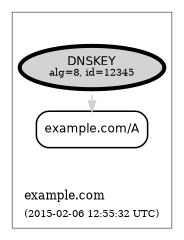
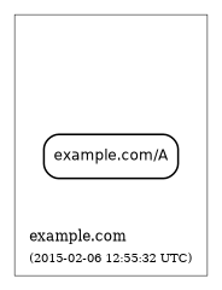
  digraph {
    compound=true
    rankdir=BT
    ranksep=0.3
    node [penwidth=1.5 shape=point style=invis]
    edge [penwidth=1.5 style=invis]
    "cluster_example.com_top"
    "cluster_example.com_bottom"
-   n3 [color="#000000" fillcolor=lightgray label=<<FONT POINT-SIZE="12" FACE="Helvetica">DNSKEY</FONT><BR/><FONT POINT-SIZE="10">alg=8, id=12345</FONT>> penwidth=4.0 shape=ellipse style=filled]
    n4 [color="#000000" fillcolor="#ffffff" label=<<FONT POINT-SIZE="12" FACE="Helvetica">example.com/A</FONT>> shape=rectangle style="rounded,filled"]
    subgraph cluster_1 {
      label=<<TABLE BORDER="0"><TR><TD ALIGN="LEFT"><FONT POINT-SIZE="12">example.com</FONT></TD></TR><TR><TD ALIGN="LEFT"><FONT POINT-SIZE="10">(2015-02-06 12:55:32 UTC)</FONT></TD></TR></TABLE>>
      labeljust=l
      penwidth=0.5
      "cluster_example.com_top"
      "cluster_example.com_bottom"
-     n3
      n4
    }
    "cluster_example.com_bottom" -> n4
-   n3 -> "cluster_example.com_top"
-   n4 -> n3 [color="#d0d0d0" dir=back style=dashed]
  }
